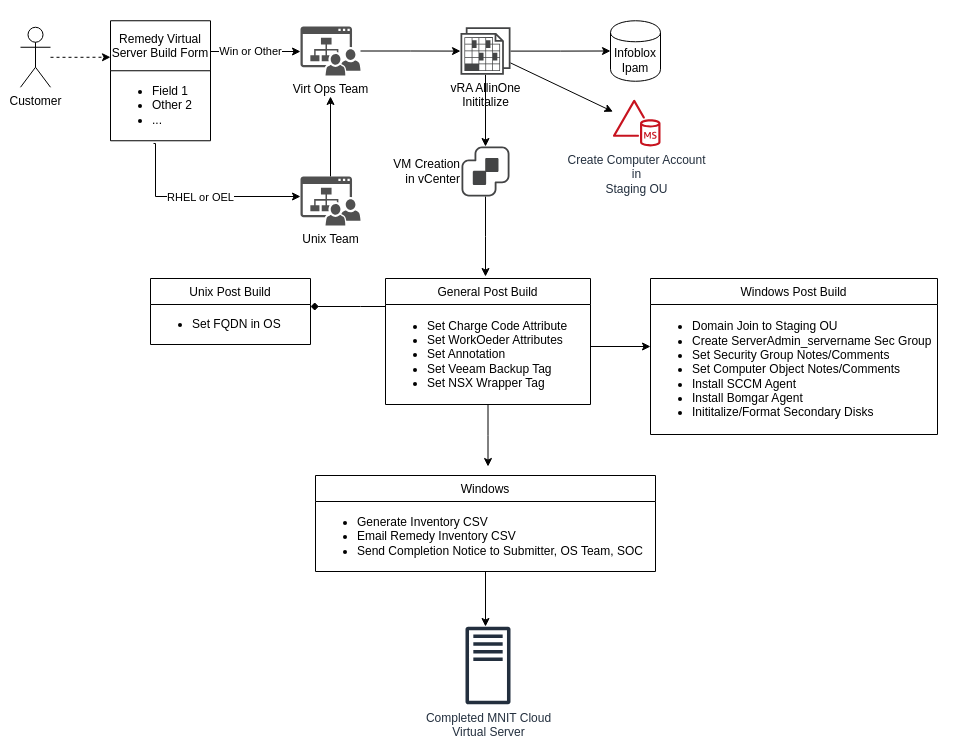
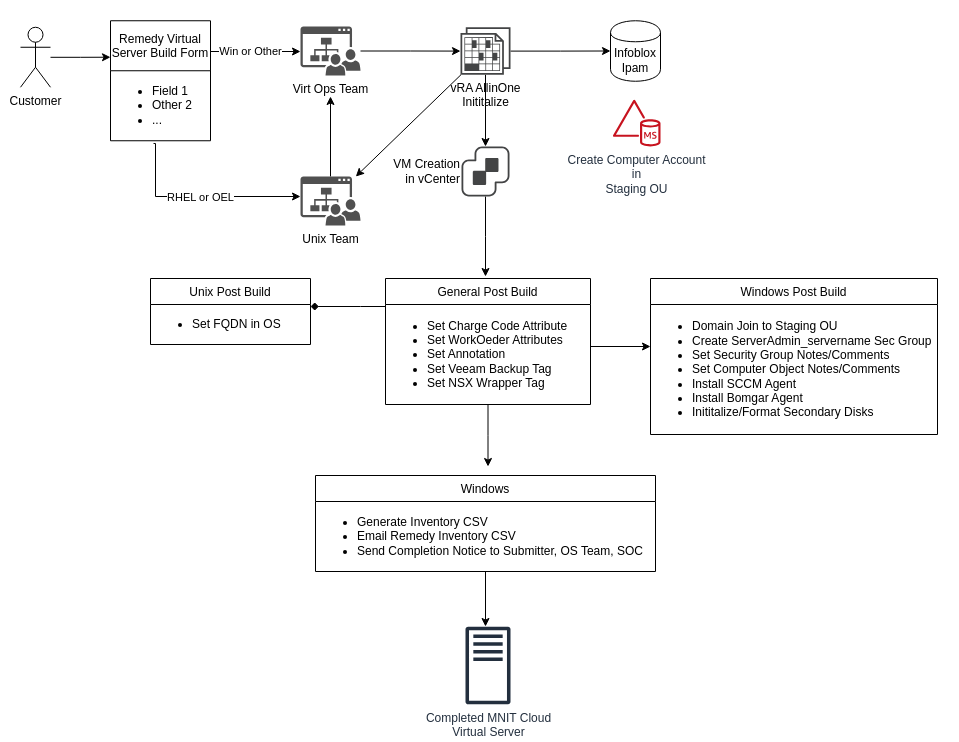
  <mxCell id="0" />
  <mxCell id="1" parent="0" />
  <mxCell id="2" style="edgeStyle=orthogonalEdgeStyle;rounded=0;orthogonalLoop=1;jettySize=auto;html=1;exitX=0.43;exitY=1.039;exitDx=0;exitDy=0;exitPerimeter=0;" edge="1" parent="1" source="30" target="7"><mxGeometry relative="1" as="geometry"><mxPoint x="155" y="156" as="sourcePoint" /><Array as="points"><mxPoint x="155" y="143" /><mxPoint x="155" y="196" /></Array></mxGeometry></mxCell>
  <mxCell id="3" value="RHEL or OEL" style="edgeLabel;html=1;align=center;verticalAlign=middle;resizable=0;points=[];" vertex="1" connectable="0" parent="2"><mxGeometry x="-0.268" y="40" relative="1" as="geometry"><mxPoint x="26.67" y="40" as="offset" /></mxGeometry></mxCell>
  <mxCell id="4" style="edgeStyle=orthogonalEdgeStyle;rounded=0;orthogonalLoop=1;jettySize=auto;html=1;" edge="1" parent="1" source="5" target="10"><mxGeometry relative="1" as="geometry" /></mxCell>
  <mxCell id="5" value="Virt Ops Team" style="pointerEvents=1;shadow=0;dashed=0;html=1;strokeColor=none;fillColor=#505050;labelPosition=center;verticalLabelPosition=bottom;verticalAlign=top;outlineConnect=0;align=center;shape=mxgraph.office.sites.site_team;" vertex="1" parent="1"><mxGeometry x="300" y="26" width="60" height="49" as="geometry" /></mxCell>
  <mxCell id="6" style="edgeStyle=orthogonalEdgeStyle;rounded=0;orthogonalLoop=1;jettySize=auto;html=1;" edge="1" parent="1" source="7"><mxGeometry relative="1" as="geometry"><mxPoint x="330" y="96" as="targetPoint" /></mxGeometry></mxCell>
  <mxCell id="7" value="Unix Team" style="pointerEvents=1;shadow=0;dashed=0;html=1;strokeColor=none;fillColor=#505050;labelPosition=center;verticalLabelPosition=bottom;verticalAlign=top;outlineConnect=0;align=center;shape=mxgraph.office.sites.site_team;" vertex="1" parent="1"><mxGeometry x="300" y="176" width="60" height="49" as="geometry" /></mxCell>
  <mxCell id="8" style="edgeStyle=orthogonalEdgeStyle;rounded=0;orthogonalLoop=1;jettySize=auto;html=1;entryX=0;entryY=0.5;entryDx=0;entryDy=0;" edge="1" parent="1" source="10" target="11"><mxGeometry relative="1" as="geometry" /></mxCell>
  <mxCell id="9" style="edgeStyle=orthogonalEdgeStyle;rounded=0;orthogonalLoop=1;jettySize=auto;html=1;" edge="1" parent="1" source="10" target="15"><mxGeometry relative="1" as="geometry" /></mxCell>
  <mxCell id="10" value="vRA AllinOne&lt;br&gt;Inititalize" style="pointerEvents=1;shadow=0;dashed=0;html=1;strokeColor=none;fillColor=#434445;aspect=fixed;labelPosition=center;verticalLabelPosition=bottom;verticalAlign=top;align=center;outlineConnect=0;shape=mxgraph.vvd.blueprint;" vertex="1" parent="1"><mxGeometry x="460" y="26.75" width="50" height="47.5" as="geometry" /></mxCell>
  <mxCell id="11" value="Infoblox&lt;br&gt;Ipam" style="shape=cylinder;whiteSpace=wrap;html=1;boundedLbl=1;backgroundOutline=1;" vertex="1" parent="1"><mxGeometry x="610" y="20.25" width="50" height="60.5" as="geometry" /></mxCell>
  <mxCell id="12" value="Create Computer Account&lt;br&gt;in&lt;br&gt;Staging OU" style="outlineConnect=0;fontColor=#232F3E;gradientColor=none;fillColor=#C7131F;strokeColor=none;dashed=0;verticalLabelPosition=bottom;verticalAlign=top;align=center;html=1;fontSize=12;fontStyle=0;aspect=fixed;pointerEvents=1;shape=mxgraph.aws4.managed_ms_ad;" vertex="1" parent="1"><mxGeometry x="612.39" y="99" width="47.61" height="47" as="geometry" /></mxCell>
- <mxCell id="13" value="" style="endArrow=classic;html=1;" edge="1" parent="1" source="10" target="12"><mxGeometry width="50" height="50" relative="1" as="geometry"><mxPoint x="440" y="356" as="sourcePoint" /><mxPoint x="490" y="306" as="targetPoint" /></mxGeometry></mxCell>
+ <mxCell id="13" value="" style="endArrow=classic;html=1;" edge="1" parent="1" source="10" target="7"><mxGeometry width="50" height="50" relative="1" as="geometry"><mxPoint x="440" y="356" as="sourcePoint" /><mxPoint x="490" y="306" as="targetPoint" /></mxGeometry></mxCell>
  <mxCell id="14" style="edgeStyle=orthogonalEdgeStyle;rounded=0;orthogonalLoop=1;jettySize=auto;html=1;" edge="1" parent="1" source="15"><mxGeometry relative="1" as="geometry"><mxPoint x="485" y="276" as="targetPoint" /></mxGeometry></mxCell>
  <mxCell id="15" value="VM Creation&lt;br&gt;in vCenter" style="pointerEvents=1;shadow=0;dashed=0;html=1;strokeColor=none;fillColor=#434445;aspect=fixed;labelPosition=left;verticalLabelPosition=middle;verticalAlign=middle;align=right;outlineConnect=0;shape=mxgraph.vvd.vcenter_server;" vertex="1" parent="1"><mxGeometry x="461" y="146" width="48" height="50" as="geometry" /></mxCell>
  <mxCell id="16" value="" style="edgeStyle=orthogonalEdgeStyle;rounded=0;orthogonalLoop=1;jettySize=auto;html=1;endArrow=diamond;" edge="1" parent="1" source="17" target="23"><mxGeometry relative="1" as="geometry"><Array as="points"><mxPoint x="360" y="306" /><mxPoint x="360" y="306" /></Array></mxGeometry></mxCell>
  <mxCell id="17" value="General Post Build" style="swimlane;fontStyle=0;childLayout=stackLayout;horizontal=1;startSize=26;fillColor=none;horizontalStack=0;resizeParent=1;resizeParentMax=0;resizeLast=0;collapsible=1;marginBottom=0;align=center;" vertex="1" parent="1"><mxGeometry x="385" y="278" width="205" height="126" as="geometry" /></mxCell>
  <mxCell id="18" value="&lt;ul&gt;&lt;li&gt;Set Charge Code Attribute&lt;/li&gt;&lt;li&gt;Set WorkOeder Attributes&lt;/li&gt;&lt;li&gt;Set Annotation&lt;/li&gt;&lt;li&gt;Set Veeam Backup Tag&lt;/li&gt;&lt;li&gt;Set NSX Wrapper Tag&lt;/li&gt;&lt;/ul&gt;" style="text;html=1;align=left;verticalAlign=middle;resizable=0;points=[];autosize=1;" vertex="1" parent="17"><mxGeometry y="26" width="205" height="100" as="geometry" /></mxCell>
  <mxCell id="19" value="Windows Post Build" style="swimlane;fontStyle=0;childLayout=stackLayout;horizontal=1;startSize=26;fillColor=none;horizontalStack=0;resizeParent=1;resizeParentMax=0;resizeLast=0;collapsible=1;marginBottom=0;align=center;" vertex="1" parent="1"><mxGeometry x="650" y="278" width="287" height="156" as="geometry" /></mxCell>
  <mxCell id="20" value="&lt;ul&gt;&lt;li&gt;&lt;span&gt;Domain Join to Staging OU&lt;/span&gt;&lt;/li&gt;&lt;li&gt;Create ServerAdmin_servername Sec Group&lt;/li&gt;&lt;li&gt;Set Security Group Notes/Comments&lt;/li&gt;&lt;li&gt;Set Computer Object Notes/Comments&lt;/li&gt;&lt;li&gt;Install SCCM Agent&lt;/li&gt;&lt;li&gt;Install Bomgar Agent&lt;/li&gt;&lt;li&gt;Inititalize/Format Secondary Disks&lt;/li&gt;&lt;/ul&gt;" style="text;html=1;align=left;verticalAlign=middle;resizable=0;points=[];autosize=1;" vertex="1" parent="19"><mxGeometry y="26" width="287" height="130" as="geometry" /></mxCell>
  <mxCell id="21" style="edgeStyle=orthogonalEdgeStyle;rounded=0;orthogonalLoop=1;jettySize=auto;html=1;" edge="1" parent="1" source="18"><mxGeometry relative="1" as="geometry"><mxPoint x="650" y="346" as="targetPoint" /><Array as="points"><mxPoint x="650" y="346" /></Array></mxGeometry></mxCell>
  <mxCell id="22" value="Unix Post Build" style="swimlane;fontStyle=0;childLayout=stackLayout;horizontal=1;startSize=26;fillColor=none;horizontalStack=0;resizeParent=1;resizeParentMax=0;resizeLast=0;collapsible=1;marginBottom=0;align=center;" vertex="1" parent="1"><mxGeometry x="150" y="278" width="160" height="66" as="geometry" /></mxCell>
  <mxCell id="23" value="&lt;ul&gt;&lt;li&gt;Set FQDN in OS&lt;/li&gt;&lt;/ul&gt;" style="text;html=1;align=left;verticalAlign=middle;resizable=0;points=[];autosize=1;" vertex="1" parent="22"><mxGeometry y="26" width="160" height="40" as="geometry" /></mxCell>
  <mxCell id="24" value="Windows" style="swimlane;fontStyle=0;childLayout=stackLayout;horizontal=1;startSize=26;fillColor=none;horizontalStack=0;resizeParent=1;resizeParentMax=0;resizeLast=0;collapsible=1;marginBottom=0;align=center;" vertex="1" parent="1"><mxGeometry x="315" y="475" width="340" height="96" as="geometry" /></mxCell>
  <mxCell id="25" value="&lt;ul&gt;&lt;li&gt;Generate Inventory CSV&lt;/li&gt;&lt;li&gt;Email Remedy Inventory CSV&lt;/li&gt;&lt;li&gt;Send Completion Notice to Submitter, OS Team, SOC&lt;/li&gt;&lt;/ul&gt;" style="text;html=1;align=left;verticalAlign=middle;resizable=0;points=[];autosize=1;" vertex="1" parent="24"><mxGeometry y="26" width="340" height="70" as="geometry" /></mxCell>
  <mxCell id="26" style="edgeStyle=orthogonalEdgeStyle;rounded=0;orthogonalLoop=1;jettySize=auto;html=1;" edge="1" parent="1" source="18"><mxGeometry relative="1" as="geometry"><mxPoint x="487.5" y="466" as="targetPoint" /></mxGeometry></mxCell>
- <mxCell id="27" style="edgeStyle=orthogonalEdgeStyle;rounded=0;orthogonalLoop=1;jettySize=auto;html=1;entryX=0;entryY=0.304;entryDx=0;entryDy=0;entryPerimeter=0;dashed=1;" edge="1" parent="1" source="28" target="29"><mxGeometry relative="1" as="geometry" /></mxCell>
+ <mxCell id="27" style="edgeStyle=orthogonalEdgeStyle;rounded=0;orthogonalLoop=1;jettySize=auto;html=1;entryX=0;entryY=0.304;entryDx=0;entryDy=0;entryPerimeter=0;" edge="1" parent="1" source="28" target="29"><mxGeometry relative="1" as="geometry" /></mxCell>
  <mxCell id="28" value="Customer" style="shape=umlActor;verticalLabelPosition=bottom;labelBackgroundColor=#ffffff;verticalAlign=top;html=1;outlineConnect=0;align=center;" vertex="1" parent="1"><mxGeometry x="20" y="26.75" width="30" height="60" as="geometry" /></mxCell>
  <mxCell id="29" value="Remedy Virtual &#10;Server Build Form" style="swimlane;fontStyle=0;childLayout=stackLayout;horizontal=1;startSize=50;fillColor=none;horizontalStack=0;resizeParent=1;resizeParentMax=0;resizeLast=0;collapsible=1;marginBottom=0;align=center;" vertex="1" parent="1"><mxGeometry x="110" y="20.25" width="100" height="120" as="geometry" /></mxCell>
  <mxCell id="30" value="&lt;ul&gt;&lt;li&gt;Field 1&lt;/li&gt;&lt;li&gt;Other 2&lt;/li&gt;&lt;li&gt;...&lt;/li&gt;&lt;/ul&gt;" style="text;html=1;align=left;verticalAlign=middle;resizable=0;points=[];autosize=1;" vertex="1" parent="29"><mxGeometry y="50" width="100" height="70" as="geometry" /></mxCell>
  <mxCell id="31" style="edgeStyle=orthogonalEdgeStyle;rounded=0;orthogonalLoop=1;jettySize=auto;html=1;" edge="1" parent="1" source="30" target="5"><mxGeometry relative="1" as="geometry"><Array as="points"><mxPoint x="210" y="51" /></Array></mxGeometry></mxCell>
  <mxCell id="32" value="Win or Other" style="edgeLabel;html=1;align=center;verticalAlign=middle;resizable=0;points=[];" vertex="1" connectable="0" parent="31"><mxGeometry x="-0.007" relative="1" as="geometry"><mxPoint x="4.92" y="-0.51" as="offset" /></mxGeometry></mxCell>
  <mxCell id="33" style="edgeStyle=orthogonalEdgeStyle;rounded=0;orthogonalLoop=1;jettySize=auto;html=1;" edge="1" parent="1" source="25"><mxGeometry relative="1" as="geometry"><mxPoint x="485" y="626" as="targetPoint" /></mxGeometry></mxCell>
  <mxCell id="34" value="Completed MNIT Cloud&lt;br&gt;Virtual Server" style="outlineConnect=0;fontColor=#232F3E;gradientColor=none;fillColor=#232F3E;strokeColor=none;dashed=0;verticalLabelPosition=bottom;verticalAlign=top;align=center;html=1;fontSize=12;fontStyle=0;aspect=fixed;pointerEvents=1;shape=mxgraph.aws4.traditional_server;" vertex="1" parent="1"><mxGeometry x="465" y="626" width="45" height="78" as="geometry" /></mxCell>
